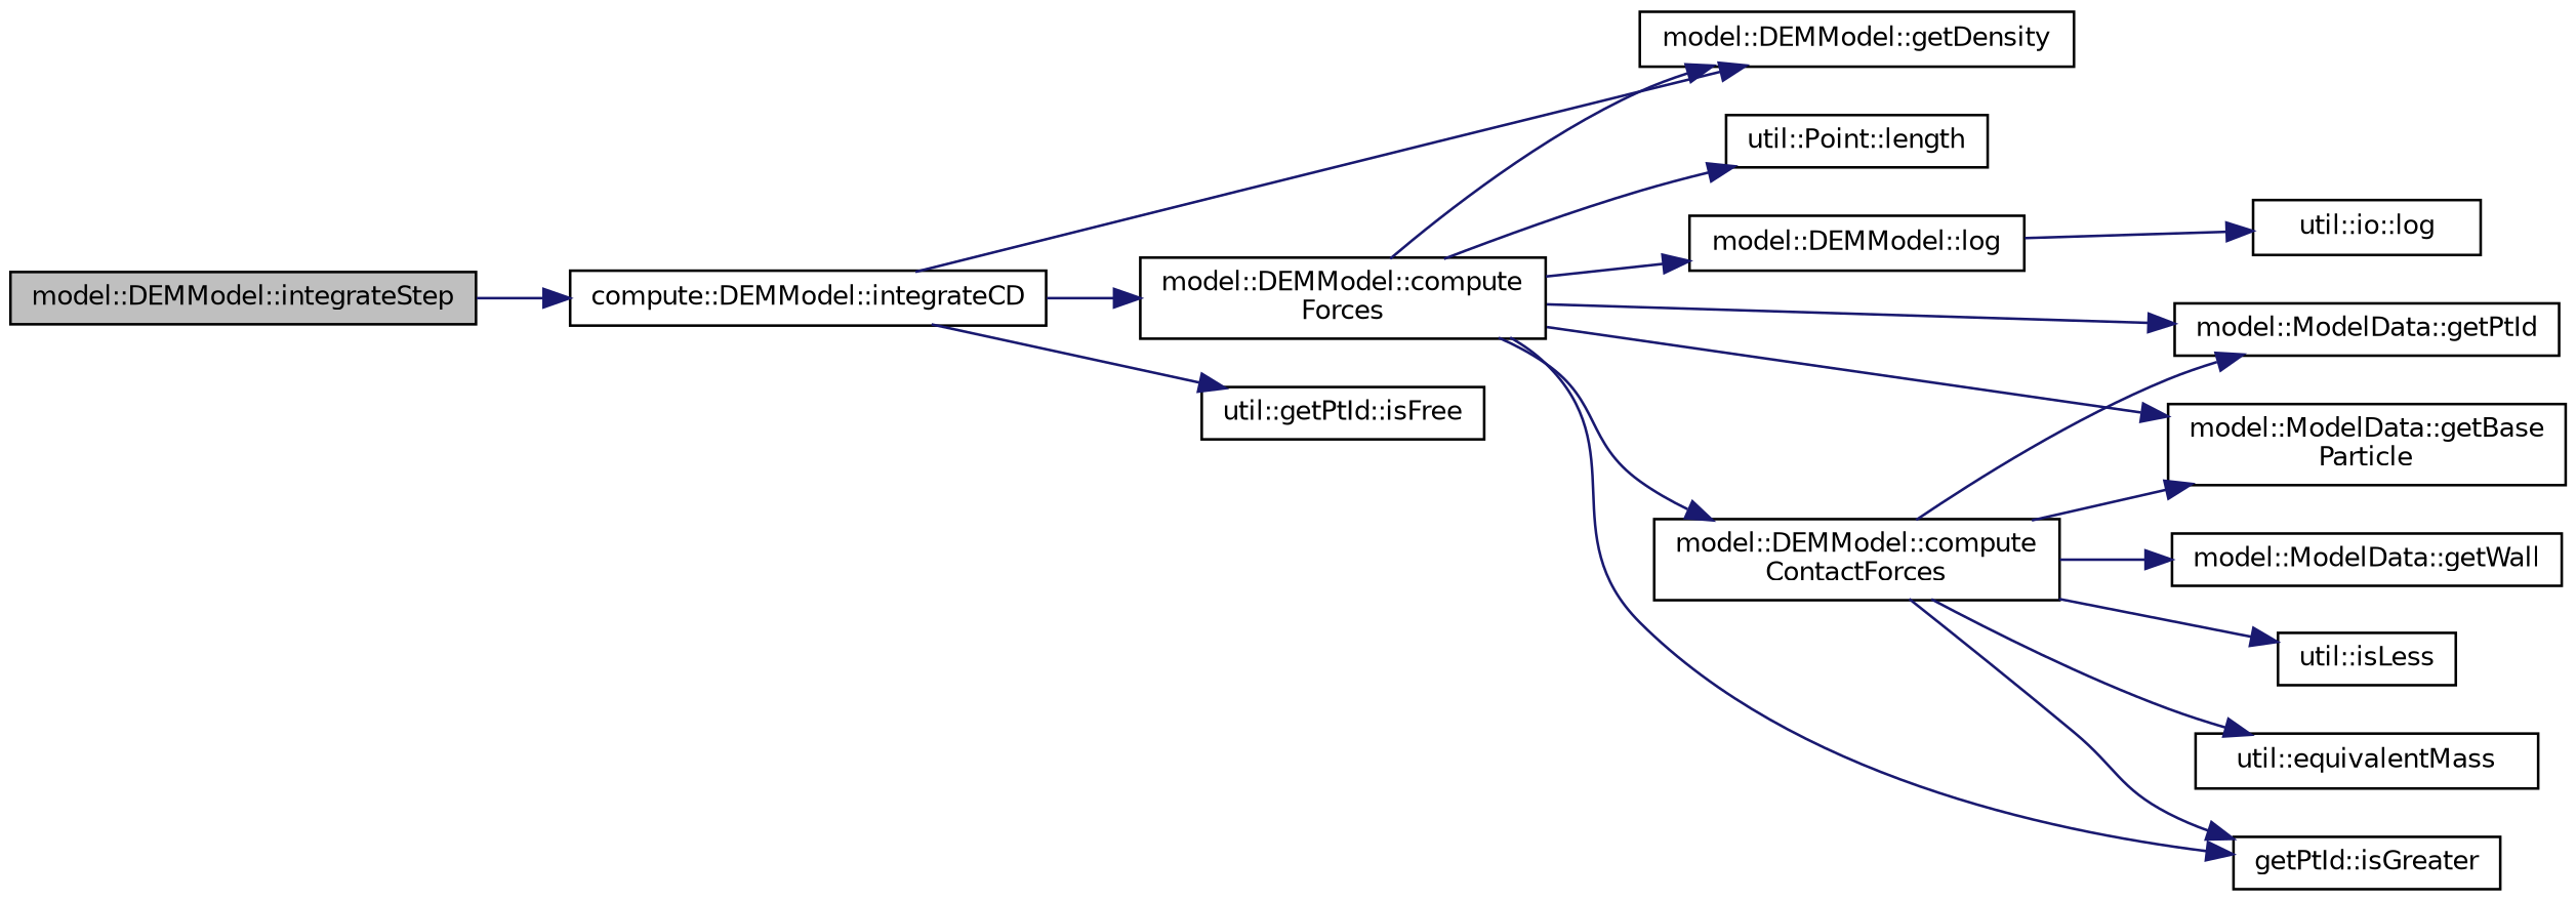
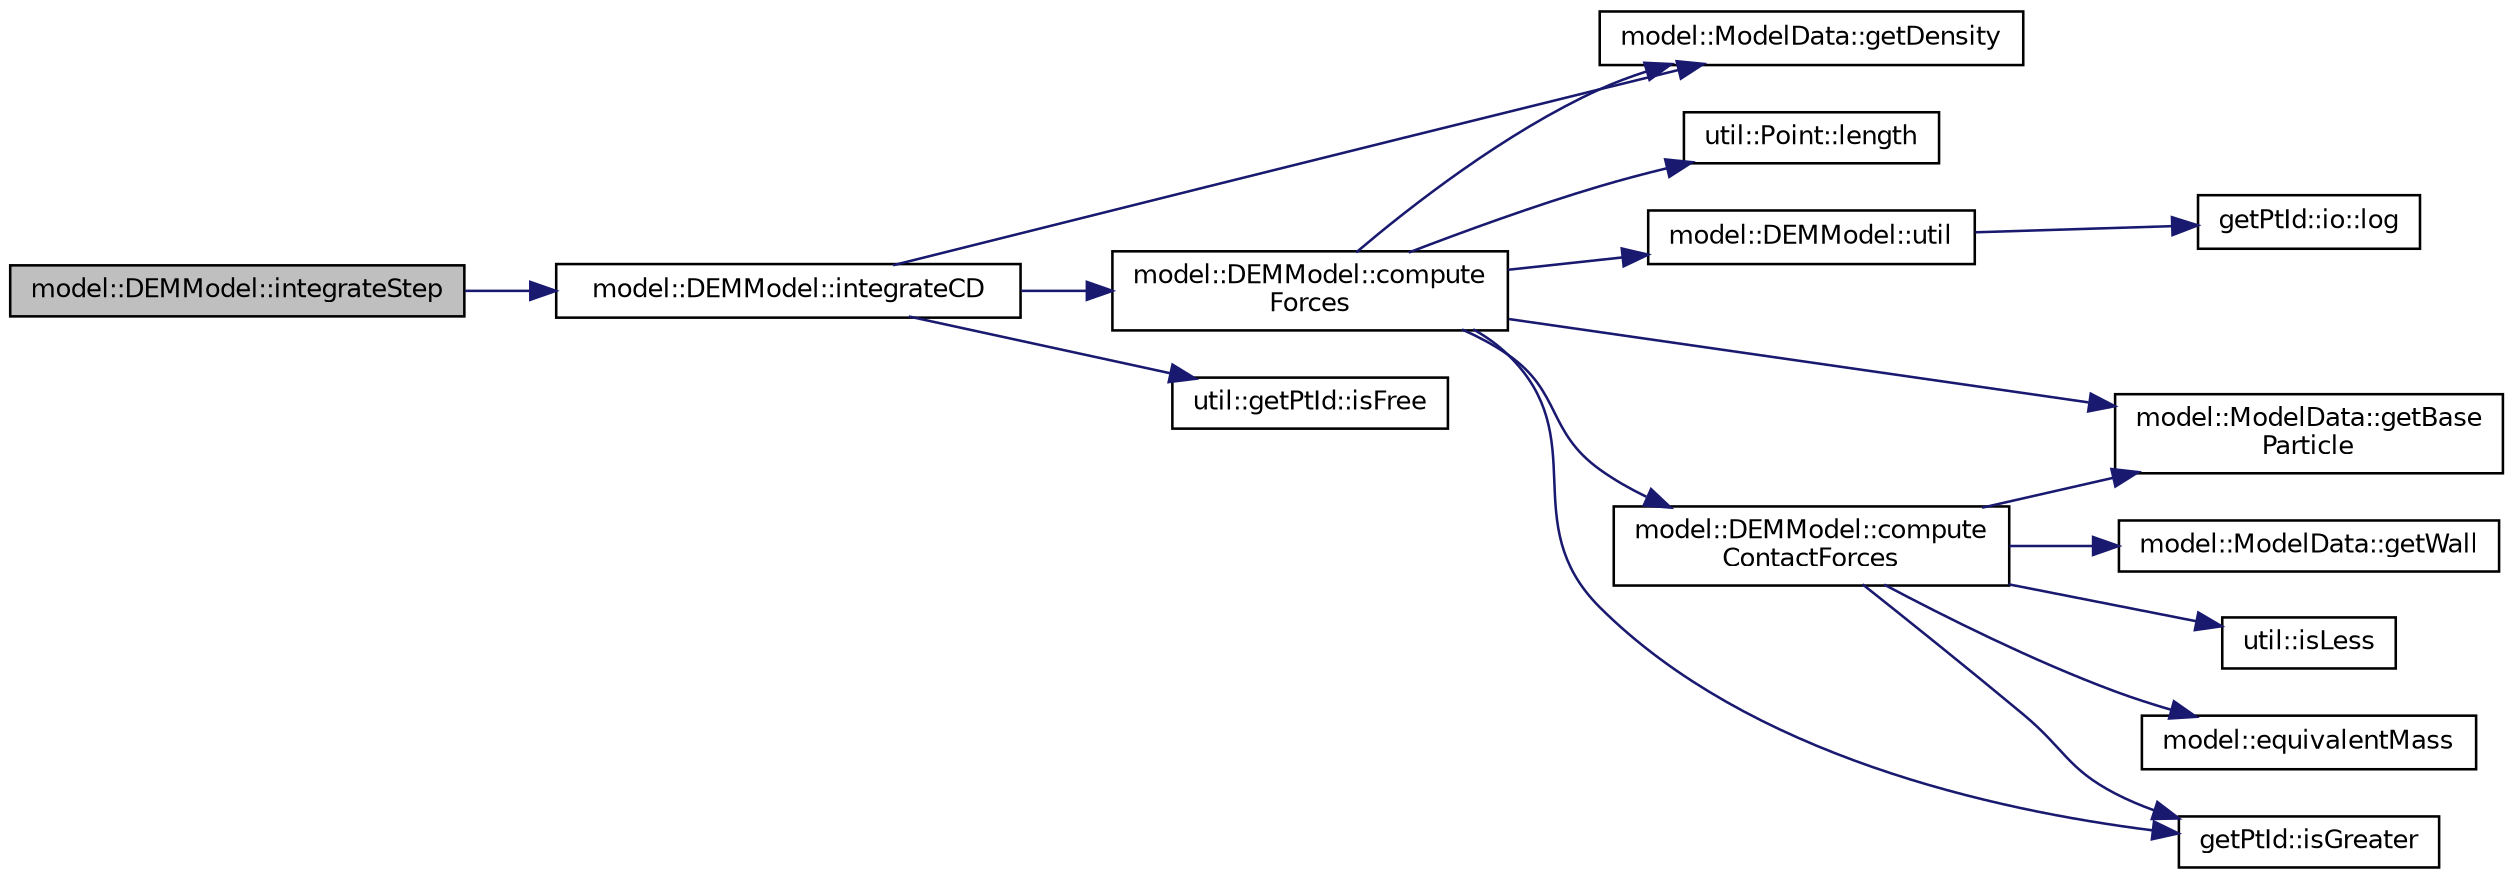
  digraph {
    rankdir=LR
    node [color=black fillcolor=white fontname=Helvetica fontsize=10 shape=record style=filled]
    edge [color=midnightblue fontname=Helvetica fontsize=10 labelfontname=Helvetica labelfontsize=10 style=solid]
    n1 [fillcolor=grey75 fontcolor=black height=0.2 label="model::DEMModel::integrateStep" width=0.4]
-   n2 [height=0.2 label="compute::DEMModel::integrateCD" width=0.4]
-   n3 [height=0.2 label="model::DEMModel::getDensity" width=0.4]
+   n2 [height=0.2 label="model::DEMModel::integrateCD" width=0.4]
+   n3 [height=0.2 label="model::ModelData::getDensity" width=0.4]
    n4 [height=0.2 label="util::getPtId::isFree" width=0.4]
    n5 [height=0.2 label="model::DEMModel::compute\lForces" width=0.4]
-   n6 [height=0.2 label="model::DEMModel::log" width=0.4]
+   n6 [height=0.2 label="model::DEMModel::util" width=0.4]
    n7 [height=0.2 label="model::DEMModel::compute\lContactForces" width=0.4]
-   n8 [height=0.2 label="model::ModelData::getPtId" width=0.4]
    n9 [height=0.2 label="model::ModelData::getBase\lParticle" width=0.4]
    n10 [height=0.2 label="getPtId::isGreater" width=0.4]
    n11 [height=0.2 label="util::Point::length" width=0.4]
-   n12 [height=0.2 label="util::io::log" width=0.4]
+   n12 [height=0.2 label="getPtId::io::log" width=0.4]
    n13 [height=0.2 label="util::isLess" width=0.4]
-   n14 [height=0.2 label="util::equivalentMass" width=0.4]
+   n14 [height=0.2 label="model::equivalentMass" width=0.4]
    n15 [height=0.2 label="model::ModelData::getWall" width=0.4]
    n1 -> n2
    n2 -> n3
    n2 -> n4
    n2 -> n5
    n5 -> n3
    n5 -> n6
    n5 -> n7
-   n5 -> n8
    n5 -> n9
    n5 -> n10
    n5 -> n11
    n6 -> n12
-   n7 -> n8
    n7 -> n9
    n7 -> n10
    n7 -> n13
    n7 -> n14
    n7 -> n15
  }
